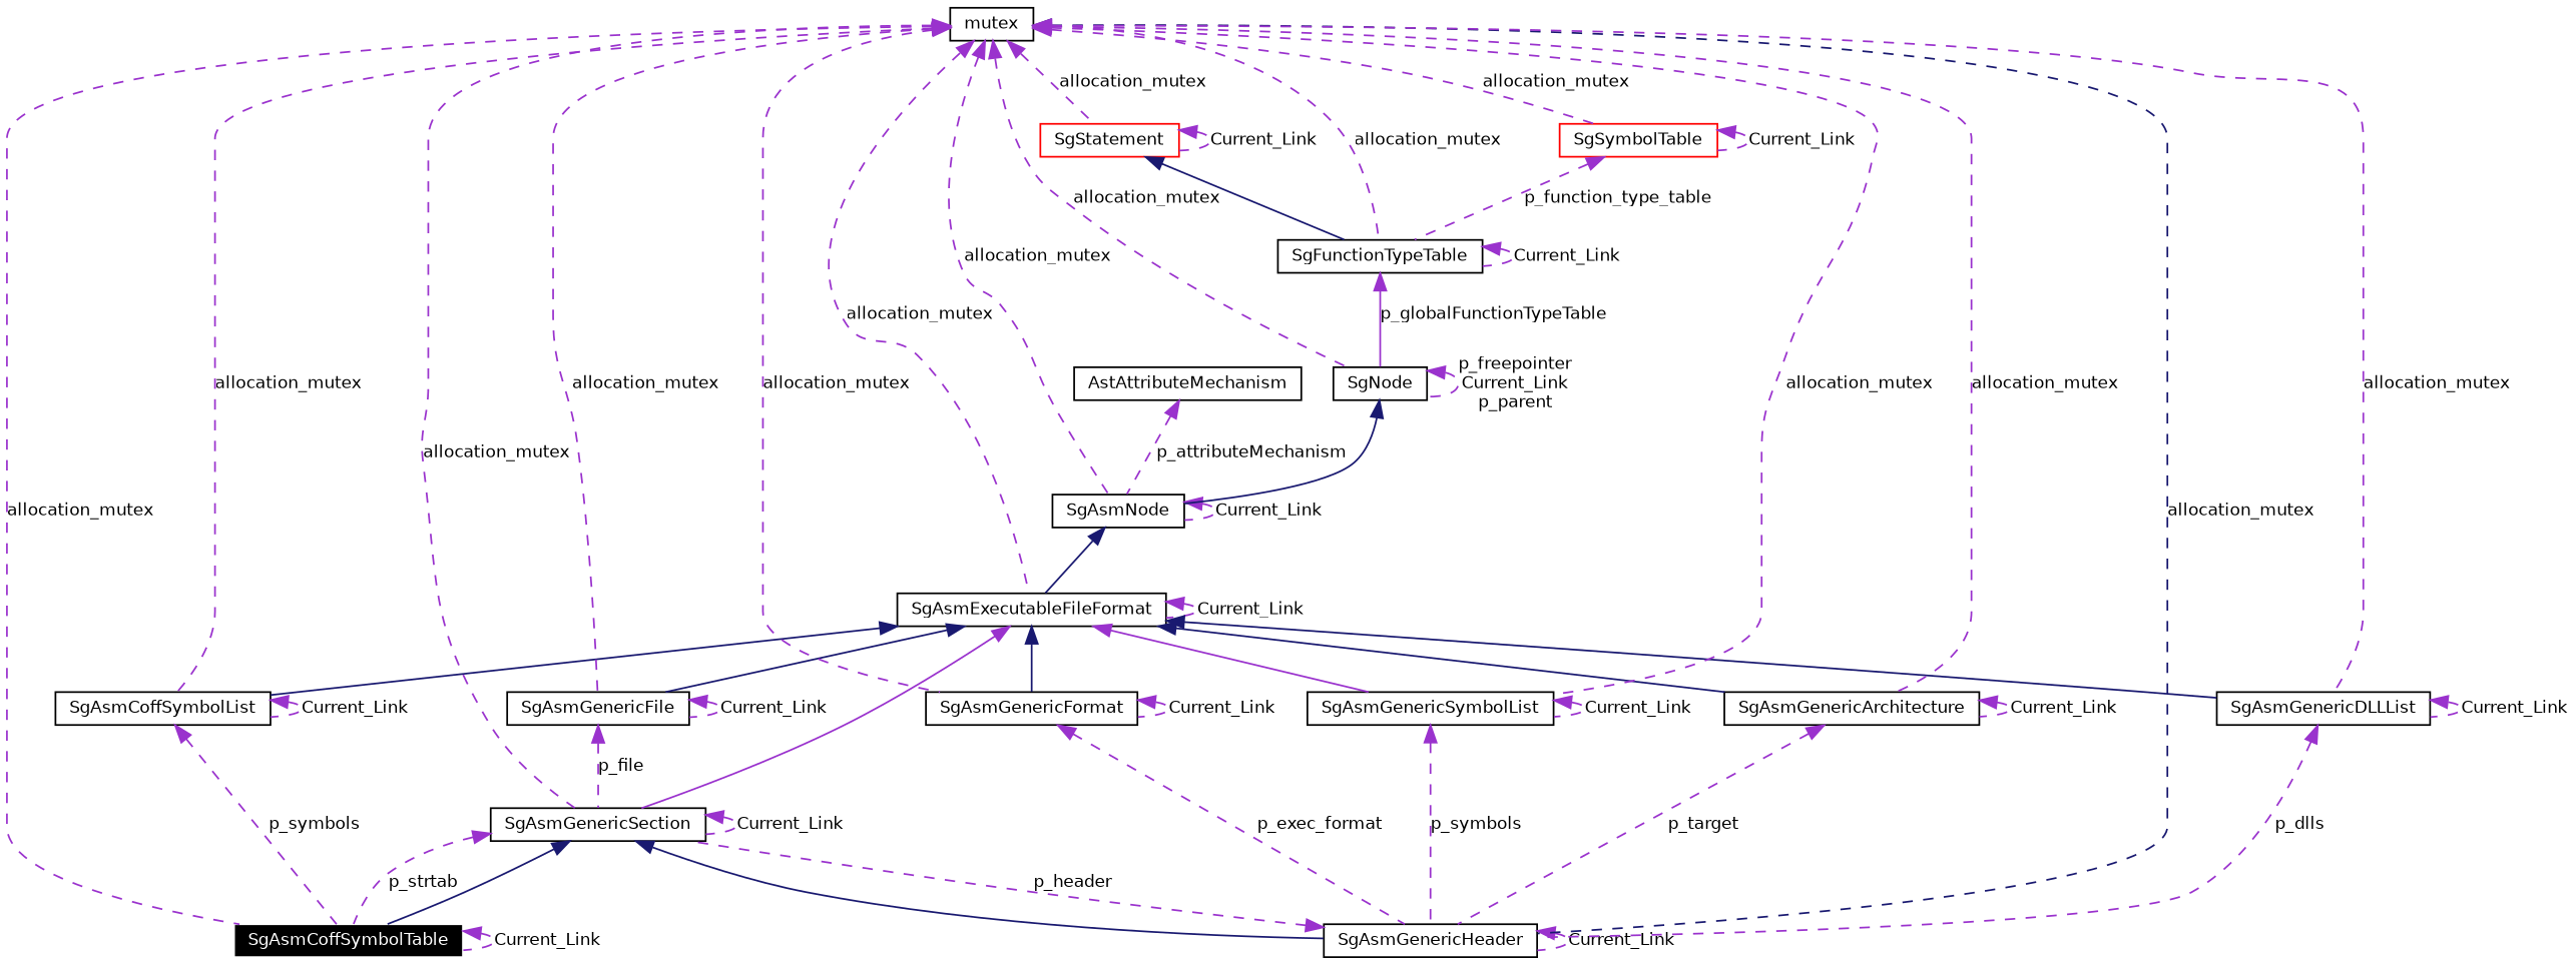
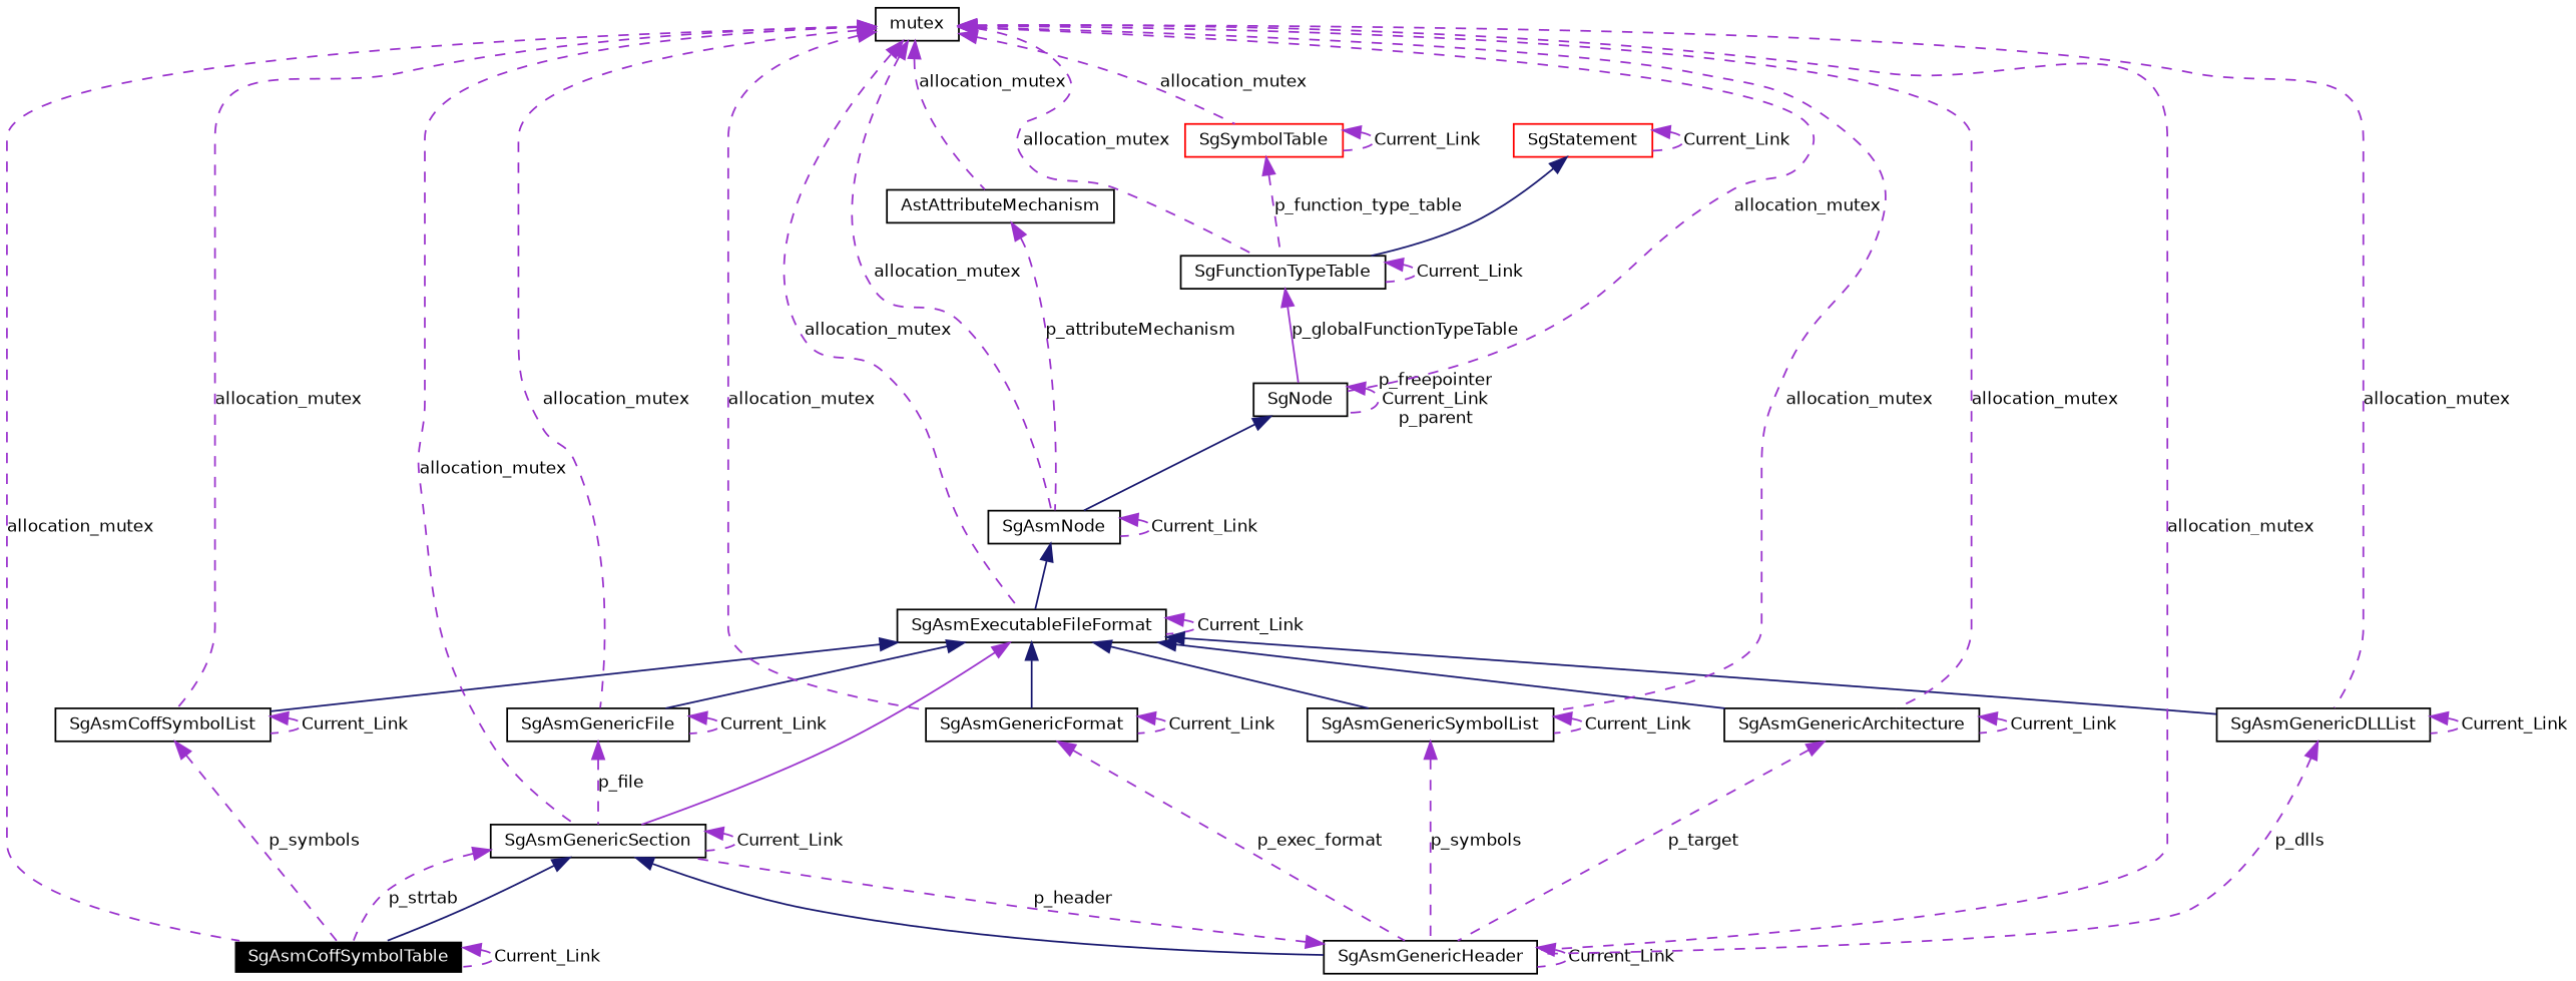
  digraph {
    node [color=black fontname=Helvetica fontsize=10 shape=record]
    edge [color=darkorchid3 dir=back fontname=Helvetica fontsize=10 labelfontname=Helvetica labelfontsize=10 style=dashed]
    n1 [color=white fillcolor=black fontcolor=white height=0.2 label=SgAsmCoffSymbolTable style=filled width=0.4]
    n2 [height=0.2 label=SgAsmGenericSection width=0.4]
    n3 [height=0.2 label=SgAsmGenericHeader width=0.4]
    n4 [height=0.2 label=SgAsmExecutableFileFormat width=0.4]
    n5 [height=0.2 label=SgAsmGenericFile width=0.4]
    n6 [height=0.2 label=SgAsmGenericFormat width=0.4]
    n7 [height=0.2 label=SgAsmGenericArchitecture width=0.4]
    n8 [height=0.2 label=SgAsmGenericDLLList width=0.4]
    n9 [height=0.2 label=SgAsmGenericSymbolList width=0.4]
    n10 [height=0.2 label=SgAsmCoffSymbolList width=0.4]
    n11 [height=0.2 label=SgAsmNode width=0.4]
    n12 [height=0.2 label=SgNode width=0.4]
    n13 [height=0.2 label=SgFunctionTypeTable width=0.4]
    n14 [color=red height=0.2 label=SgStatement width=0.4]
    n15 [height=0.2 label=mutex width=0.4]
    n16 [color=red height=0.2 label=SgSymbolTable width=0.4]
    n17 [height=0.2 label=AstAttributeMechanism width=0.4]
    n1 -> n1 [label=Current_Link]
    n2 -> n1 [color=midnightblue style=solid]
    n2 -> n1 [label=p_strtab]
    n2 -> n2 [label=Current_Link]
    n2 -> n3 [color=midnightblue style=solid]
    n3 -> n2 [label=p_header]
    n3 -> n3 [label=Current_Link]
    n4 -> n2 [style=solid]
    n4 -> n4 [label=Current_Link]
    n4 -> n5 [color=midnightblue style=solid]
    n4 -> n6 [color=midnightblue style=solid]
    n4 -> n7 [color=midnightblue style=solid]
    n4 -> n8 [color=midnightblue style=solid]
-   n4 -> n9 [style=solid]
+   n4 -> n9 [color=midnightblue style=solid]
    n4 -> n10 [color=midnightblue style=solid]
    n5 -> n2 [label=p_file]
    n5 -> n5 [label=Current_Link]
    n6 -> n3 [label=p_exec_format]
    n6 -> n6 [label=Current_Link]
    n7 -> n3 [label=p_target]
    n7 -> n7 [label=Current_Link]
    n8 -> n3 [label=p_dlls]
    n8 -> n8 [label=Current_Link]
    n9 -> n3 [label=p_symbols]
    n9 -> n9 [label=Current_Link]
    n10 -> n1 [label=p_symbols]
    n10 -> n10 [label=Current_Link]
    n11 -> n4 [color=midnightblue style=solid]
    n11 -> n11 [label=Current_Link]
    n12 -> n11 [color=midnightblue style=solid]
    n12 -> n12 [label="p_freepointer\nCurrent_Link\np_parent"]
    n13 -> n12 [label=p_globalFunctionTypeTable style=solid]
    n13 -> n13 [label=Current_Link]
    n14 -> n13 [color=midnightblue style=solid]
    n14 -> n14 [label=Current_Link]
    n15 -> n1 [label=allocation_mutex]
    n15 -> n2 [label=allocation_mutex]
-   n15 -> n3 [color=midnightblue label=allocation_mutex]
+   n15 -> n3 [label=allocation_mutex]
    n15 -> n4 [label=allocation_mutex]
    n15 -> n5 [label=allocation_mutex]
    n15 -> n6 [label=allocation_mutex]
    n15 -> n7 [label=allocation_mutex]
    n15 -> n8 [label=allocation_mutex]
    n15 -> n9 [label=allocation_mutex]
    n15 -> n10 [label=allocation_mutex]
    n15 -> n11 [label=allocation_mutex]
    n15 -> n12 [label=allocation_mutex]
    n15 -> n13 [label=allocation_mutex]
-   n15 -> n14 [label=allocation_mutex]
+   n15 -> n17 [label=allocation_mutex]
    n15 -> n16 [label=allocation_mutex]
    n16 -> n13 [label=p_function_type_table]
    n16 -> n16 [label=Current_Link]
    n17 -> n11 [label=p_attributeMechanism]
  }
